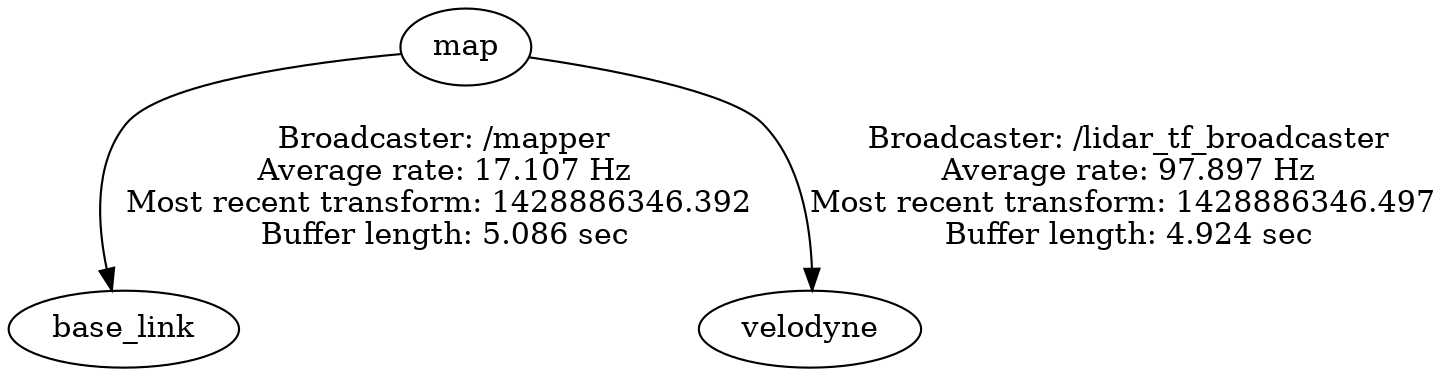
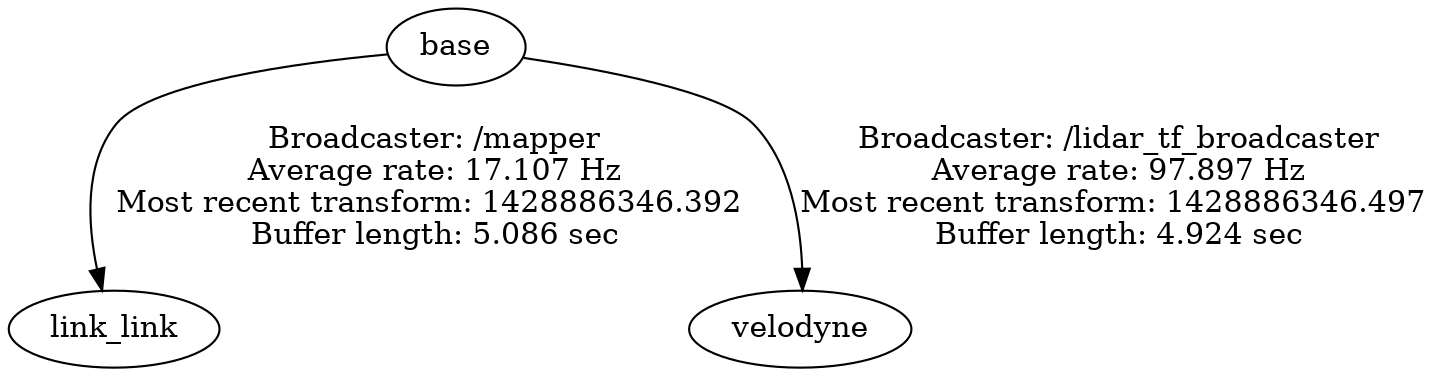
  digraph {
-   map
-   base_link
+   map [label=base]
+   base_link [label=link_link]
    velodyne
    map -> base_link [label="Broadcaster: /mapper\nAverage rate: 17.107 Hz\nMost recent transform: 1428886346.392 \nBuffer length: 5.086 sec\n"]
    map -> velodyne [label="Broadcaster: /lidar_tf_broadcaster\nAverage rate: 97.897 Hz\nMost recent transform: 1428886346.497 \nBuffer length: 4.924 sec\n"]
  }
